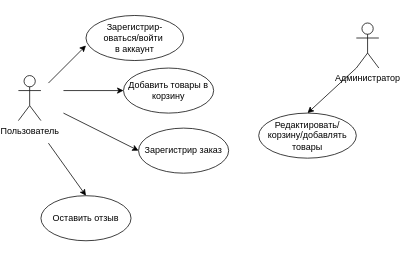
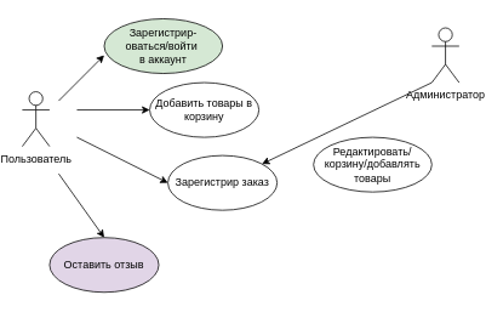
  <mxCell id="0" />
  <mxCell id="1" parent="0" />
  <mxCell id="2" value="Пользователь" style="shape=umlActor;verticalLabelPosition=bottom;verticalAlign=top;html=1;outlineConnect=0;" vertex="1" parent="1"><mxGeometry x="20" y="100" width="30" height="60" as="geometry" /></mxCell>
- <mxCell id="3" value="&lt;div&gt;Зарегистрир-&lt;/div&gt;&lt;div&gt;оваться/войти&amp;nbsp;&lt;/div&gt;&lt;div&gt;в аккаунт&lt;/div&gt;" style="ellipse;whiteSpace=wrap;html=1;" vertex="1" parent="1"><mxGeometry x="110" y="20" width="130" height="60" as="geometry" /></mxCell>
+ <mxCell id="3" value="&lt;div&gt;Зарегистрир-&lt;/div&gt;&lt;div&gt;оваться/войти&amp;nbsp;&lt;/div&gt;&lt;div&gt;в аккаунт&lt;/div&gt;" style="ellipse;whiteSpace=wrap;html=1;fillColor=#d5e8d4;" vertex="1" parent="1"><mxGeometry x="110" y="20" width="130" height="60" as="geometry" /></mxCell>
  <mxCell id="4" value="" style="endArrow=classic;html=1;rounded=0;" edge="1" parent="1"><mxGeometry width="50" height="50" relative="1" as="geometry"><mxPoint x="80" y="120" as="sourcePoint" /><mxPoint x="160" y="120" as="targetPoint" /></mxGeometry></mxCell>
  <mxCell id="5" value="" style="endArrow=classic;html=1;rounded=0;" edge="1" parent="1"><mxGeometry width="50" height="50" relative="1" as="geometry"><mxPoint x="60" y="110" as="sourcePoint" /><mxPoint x="110" y="60" as="targetPoint" /></mxGeometry></mxCell>
  <mxCell id="6" value="Добавить товары в корзину" style="ellipse;whiteSpace=wrap;html=1;" vertex="1" parent="1"><mxGeometry x="160" y="90" width="120" height="60" as="geometry" /></mxCell>
  <mxCell id="7" value="" style="endArrow=classic;html=1;rounded=0;" edge="1" parent="1"><mxGeometry width="50" height="50" relative="1" as="geometry"><mxPoint x="80" y="150" as="sourcePoint" /><mxPoint x="180" y="200" as="targetPoint" /></mxGeometry></mxCell>
  <mxCell id="8" value="Зарегистрир заказ" style="ellipse;whiteSpace=wrap;html=1;" vertex="1" parent="1"><mxGeometry x="180" y="170" width="120" height="60" as="geometry" /></mxCell>
  <mxCell id="9" value="" style="endArrow=classic;html=1;rounded=0;" edge="1" parent="1"><mxGeometry width="50" height="50" relative="1" as="geometry"><mxPoint x="60" y="190" as="sourcePoint" /><mxPoint x="110" y="260" as="targetPoint" /></mxGeometry></mxCell>
- <mxCell id="10" value="Оставить отзыв" style="ellipse;whiteSpace=wrap;html=1;" vertex="1" parent="1"><mxGeometry x="50" y="260" width="120" height="60" as="geometry" /></mxCell>
+ <mxCell id="10" value="Оставить отзыв" style="ellipse;whiteSpace=wrap;html=1;fillColor=#e1d5e7;" vertex="1" parent="1"><mxGeometry x="50" y="260" width="120" height="60" as="geometry" /></mxCell>
  <mxCell id="11" value="Администратор" style="shape=umlActor;verticalLabelPosition=bottom;verticalAlign=top;html=1;outlineConnect=0;" vertex="1" parent="1"><mxGeometry x="470" y="30" width="30" height="60" as="geometry" /></mxCell>
  <mxCell id="12" value="&lt;div&gt;Редактировать/корзину/добавлять товары&lt;/div&gt;" style="ellipse;whiteSpace=wrap;html=1;" vertex="1" parent="1"><mxGeometry x="340" y="150" width="130" height="60" as="geometry" /></mxCell>
- <mxCell id="13" value="" style="endArrow=classic;html=1;rounded=0;exitX=0;exitY=1;exitDx=0;exitDy=0;exitPerimeter=0;entryX=0.5;entryY=0;entryDx=0;entryDy=0;" edge="1" parent="1" source="11" target="12"><mxGeometry width="50" height="50" relative="1" as="geometry"><mxPoint x="230" y="220" as="sourcePoint" /><mxPoint x="280" y="170" as="targetPoint" /></mxGeometry></mxCell>
+ <mxCell id="13" value="" style="endArrow=classic;html=1;rounded=0;exitX=0;exitY=1;exitDx=0;exitDy=0;exitPerimeter=0;" edge="1" parent="1" source="11" target="8"><mxGeometry width="50" height="50" relative="1" as="geometry"><mxPoint x="230" y="220" as="sourcePoint" /><mxPoint x="280" y="170" as="targetPoint" /></mxGeometry></mxCell>
